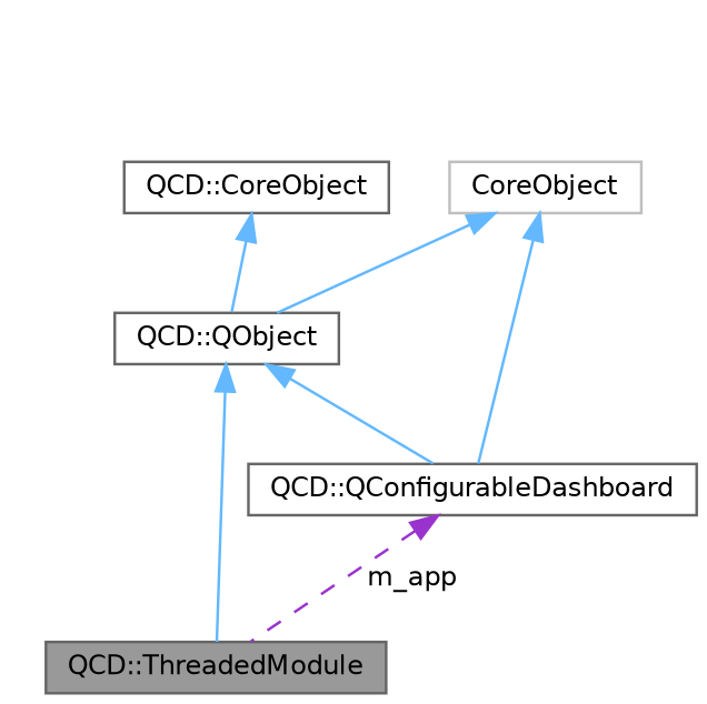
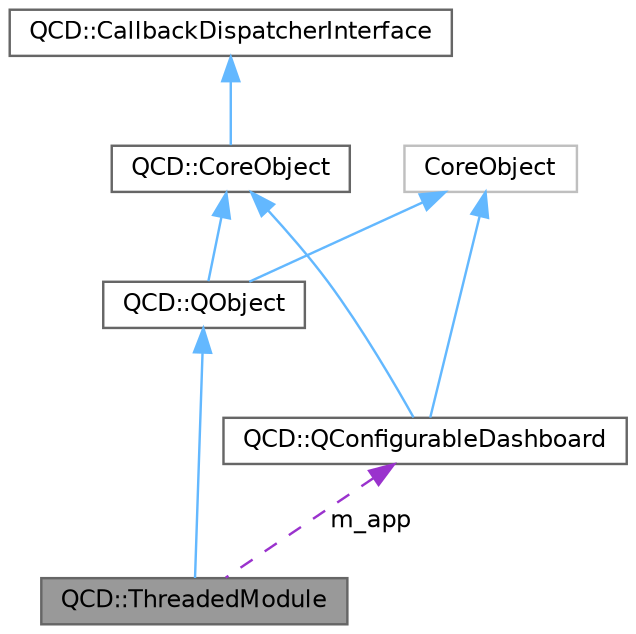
  digraph {
    node [color=gray40 fillcolor=white fontname=Helvetica fontsize=10 shape=box style=filled]
    edge [color=steelblue1 dir=back fontname=Helvetica fontsize=10 labelfontname=Helvetica labelfontsize=10 style=solid]
    n1 [fillcolor=grey60 fontcolor=black height=0.2 label="QCD::ThreadedModule" width=0.4]
    n2 [height=0.2 label="QCD::QObject" width=0.4]
    n3 [color=grey75 height=0.2 label=CoreObject width=0.4]
    n4 [height=0.2 label="QCD::QConfigurableDashboard" width=0.4]
    n5 [height=0.2 label="QCD::CoreObject" width=0.4]
+   n6 [height=0.2 label="QCD::CallbackDispatcherInterface" width=0.4]
    n2 -> n1
    n3 -> n2
    n3 -> n4
    n4 -> n1 [color=darkorchid3 label=" m_app" style=dashed]
    n5 -> n2
-   n2 -> n4
+   n5 -> n4
+   n6 -> n5
  }
